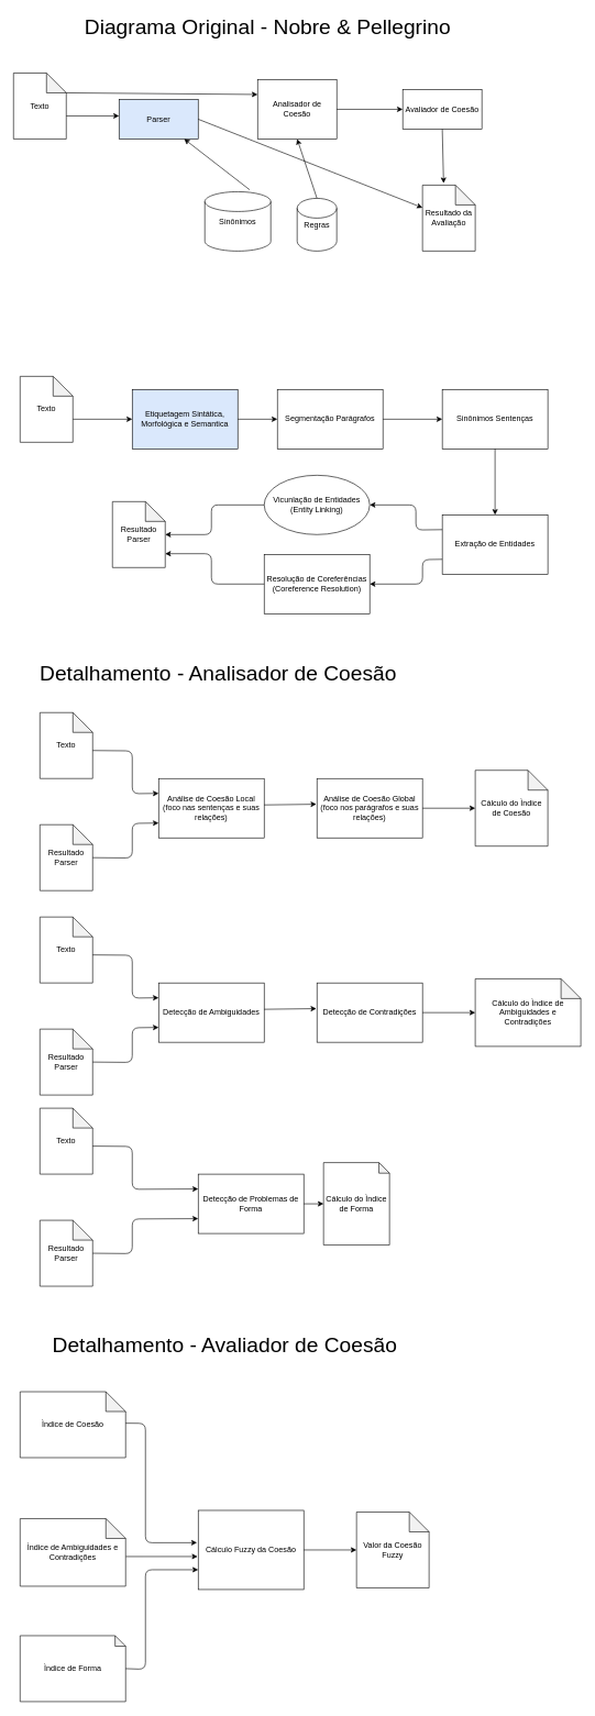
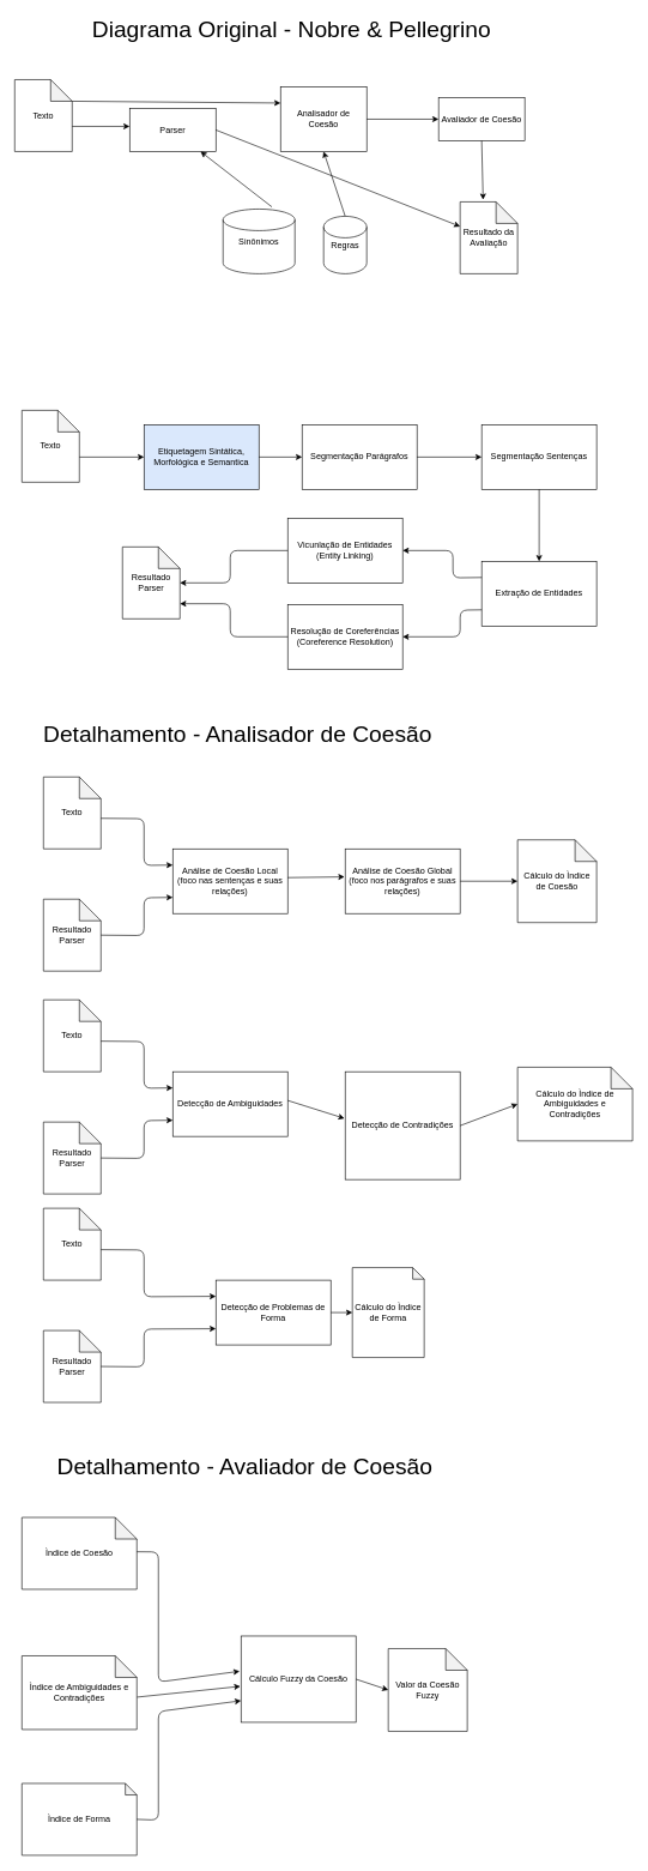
  <mxCell id="0" />
  <mxCell id="1" parent="0" />
  <mxCell id="2" value="Texto" style="shape=note;whiteSpace=wrap;html=1;backgroundOutline=1;darkOpacity=0.05;" parent="1" vertex="1"><mxGeometry x="20" y="110" width="80" height="100" as="geometry" /></mxCell>
- <mxCell id="3" value="Parser" style="rounded=0;whiteSpace=wrap;html=1;fillColor=#dae8fc;" parent="1" vertex="1"><mxGeometry x="180" y="150" width="120" height="60" as="geometry" /></mxCell>
+ <mxCell id="3" value="Parser" style="rounded=0;whiteSpace=wrap;html=1;" parent="1" vertex="1"><mxGeometry x="180" y="150" width="120" height="60" as="geometry" /></mxCell>
  <mxCell id="4" value="" style="endArrow=classic;html=1;exitX=0;exitY=0;exitDx=80;exitDy=65;exitPerimeter=0;" parent="1" source="2" edge="1"><mxGeometry width="50" height="50" relative="1" as="geometry"><mxPoint x="350" y="440" as="sourcePoint" /><mxPoint x="180" y="175" as="targetPoint" /></mxGeometry></mxCell>
  <mxCell id="5" value="Analisador de Coesão" style="rounded=0;whiteSpace=wrap;html=1;" parent="1" vertex="1"><mxGeometry x="390" y="120" width="120" height="90" as="geometry" /></mxCell>
  <mxCell id="6" value="" style="endArrow=classic;html=1;exitX=0;exitY=0;exitDx=80;exitDy=30;exitPerimeter=0;entryX=0;entryY=0.25;entryDx=0;entryDy=0;" parent="1" source="2" target="5" edge="1"><mxGeometry width="50" height="50" relative="1" as="geometry"><mxPoint x="350" y="440" as="sourcePoint" /><mxPoint x="400" y="390" as="targetPoint" /></mxGeometry></mxCell>
  <mxCell id="7" value="Avaliador de Coesão" style="rounded=0;whiteSpace=wrap;html=1;" parent="1" vertex="1"><mxGeometry x="610" y="135" width="120" height="60" as="geometry" /></mxCell>
  <mxCell id="8" value="" style="endArrow=classic;html=1;exitX=1;exitY=0.5;exitDx=0;exitDy=0;entryX=0;entryY=0.5;entryDx=0;entryDy=0;" parent="1" source="5" target="7" edge="1"><mxGeometry width="50" height="50" relative="1" as="geometry"><mxPoint x="350" y="440" as="sourcePoint" /><mxPoint x="400" y="390" as="targetPoint" /></mxGeometry></mxCell>
  <mxCell id="9" value="Regras" style="shape=cylinder2;whiteSpace=wrap;html=1;boundedLbl=1;backgroundOutline=1;size=15;" parent="1" vertex="1"><mxGeometry x="450" y="300" width="60" height="80" as="geometry" /></mxCell>
  <mxCell id="10" value="" style="endArrow=classic;html=1;exitX=1;exitY=0.5;exitDx=0;exitDy=0;" parent="1" source="3" target="14" edge="1"><mxGeometry width="50" height="50" relative="1" as="geometry"><mxPoint x="350" y="440" as="sourcePoint" /><mxPoint x="400" y="390" as="targetPoint" /></mxGeometry></mxCell>
  <mxCell id="11" value="Sinônimos" style="shape=cylinder2;whiteSpace=wrap;html=1;boundedLbl=1;backgroundOutline=1;size=15;" parent="1" vertex="1"><mxGeometry x="310" y="290" width="100" height="90" as="geometry" /></mxCell>
  <mxCell id="12" value="" style="endArrow=classic;html=1;exitX=0.68;exitY=-0.033;exitDx=0;exitDy=0;exitPerimeter=0;" parent="1" source="11" target="3" edge="1"><mxGeometry width="50" height="50" relative="1" as="geometry"><mxPoint x="350" y="440" as="sourcePoint" /><mxPoint x="400" y="390" as="targetPoint" /></mxGeometry></mxCell>
  <mxCell id="13" value="" style="endArrow=classic;html=1;exitX=0.5;exitY=0;exitDx=0;exitDy=0;exitPerimeter=0;entryX=0.5;entryY=1;entryDx=0;entryDy=0;" parent="1" source="9" target="5" edge="1"><mxGeometry width="50" height="50" relative="1" as="geometry"><mxPoint x="350" y="440" as="sourcePoint" /><mxPoint x="400" y="390" as="targetPoint" /></mxGeometry></mxCell>
  <mxCell id="14" value="Resultado da Avaliação" style="shape=note;whiteSpace=wrap;html=1;backgroundOutline=1;darkOpacity=0.05;" parent="1" vertex="1"><mxGeometry x="640" y="280" width="80" height="100" as="geometry" /></mxCell>
  <mxCell id="15" value="" style="endArrow=classic;html=1;exitX=0.5;exitY=1;exitDx=0;exitDy=0;entryX=0.4;entryY=-0.03;entryDx=0;entryDy=0;entryPerimeter=0;" parent="1" source="7" target="14" edge="1"><mxGeometry width="50" height="50" relative="1" as="geometry"><mxPoint x="350" y="440" as="sourcePoint" /><mxPoint x="400" y="390" as="targetPoint" /></mxGeometry></mxCell>
  <mxCell id="16" value="Diagrama Original - Nobre &amp;amp; Pellegrino" style="text;html=1;resizable=0;autosize=1;align=center;verticalAlign=middle;points=[];fillColor=none;strokeColor=none;rounded=0;fontSize=32;" parent="1" vertex="1"><mxGeometry x="120" y="20" width="570" height="40" as="geometry" /></mxCell>
  <mxCell id="17" value="Detalhamento - Analisador de Coesão" style="text;html=1;resizable=0;autosize=1;align=center;verticalAlign=middle;points=[];fillColor=none;strokeColor=none;rounded=0;fontSize=32;" vertex="1" parent="1"><mxGeometry x="50" y="1000" width="560" height="40" as="geometry" /></mxCell>
  <mxCell id="18" value="Texto" style="shape=note;whiteSpace=wrap;html=1;backgroundOutline=1;darkOpacity=0.05;" vertex="1" parent="1"><mxGeometry x="30" y="570" width="80" height="100" as="geometry" /></mxCell>
  <mxCell id="19" value="Etiquetagem Sintática, Morfológica e Semantica" style="rounded=0;whiteSpace=wrap;html=1;fillColor=#dae8fc;" vertex="1" parent="1"><mxGeometry x="200" y="590" width="160" height="90" as="geometry" /></mxCell>
  <mxCell id="20" value="" style="endArrow=classic;html=1;exitX=0;exitY=0;exitDx=80;exitDy=65;exitPerimeter=0;entryX=0;entryY=0.5;entryDx=0;entryDy=0;" edge="1" parent="1" source="18" target="19"><mxGeometry width="50" height="50" relative="1" as="geometry"><mxPoint x="110" y="185" as="sourcePoint" /><mxPoint x="190" y="185" as="targetPoint" /><Array as="points" /></mxGeometry></mxCell>
  <mxCell id="21" value="Segmentação Parágrafos" style="rounded=0;whiteSpace=wrap;html=1;" vertex="1" parent="1"><mxGeometry x="420" y="590" width="160" height="90" as="geometry" /></mxCell>
- <mxCell id="22" value="Sinônimos Sentenças" style="rounded=0;whiteSpace=wrap;html=1;" vertex="1" parent="1"><mxGeometry x="670" y="590" width="160" height="90" as="geometry" /></mxCell>
+ <mxCell id="22" value="Segmentação Sentenças" style="rounded=0;whiteSpace=wrap;html=1;" vertex="1" parent="1"><mxGeometry x="670" y="590" width="160" height="90" as="geometry" /></mxCell>
  <mxCell id="23" value="" style="endArrow=classic;html=1;exitX=1;exitY=0.5;exitDx=0;exitDy=0;" edge="1" parent="1" source="19"><mxGeometry width="50" height="50" relative="1" as="geometry"><mxPoint x="380" y="635" as="sourcePoint" /><mxPoint x="420" y="635" as="targetPoint" /><Array as="points" /></mxGeometry></mxCell>
  <mxCell id="24" value="" style="endArrow=classic;html=1;entryX=0;entryY=0.5;entryDx=0;entryDy=0;exitX=1;exitY=0.5;exitDx=0;exitDy=0;" edge="1" parent="1" source="21" target="22"><mxGeometry width="50" height="50" relative="1" as="geometry"><mxPoint x="590" y="640" as="sourcePoint" /><mxPoint x="650" y="570" as="targetPoint" /><Array as="points" /></mxGeometry></mxCell>
  <mxCell id="25" value="Extração de Entidades" style="rounded=0;whiteSpace=wrap;html=1;" vertex="1" parent="1"><mxGeometry x="670" y="780" width="160" height="90" as="geometry" /></mxCell>
- <mxCell id="26" value="Vicunlação de Entidades (Entity Linking)" style="ellipse;whiteSpace=wrap;html=1;" vertex="1" parent="1"><mxGeometry x="400" y="720" width="160" height="90" as="geometry" /></mxCell>
+ <mxCell id="26" value="Vicunlação de Entidades (Entity Linking)" style="rounded=0;whiteSpace=wrap;html=1;" vertex="1" parent="1"><mxGeometry x="400" y="720" width="160" height="90" as="geometry" /></mxCell>
  <mxCell id="27" value="Resolução de Coreferências&lt;br&gt;(Coreference Resolution)" style="rounded=0;whiteSpace=wrap;html=1;" vertex="1" parent="1"><mxGeometry x="400" y="840" width="160" height="90" as="geometry" /></mxCell>
  <mxCell id="28" value="Resultado&lt;br&gt;Parser" style="shape=note;whiteSpace=wrap;html=1;backgroundOutline=1;darkOpacity=0.05;" vertex="1" parent="1"><mxGeometry x="170" y="760" width="80" height="100" as="geometry" /></mxCell>
  <mxCell id="29" value="" style="endArrow=classic;html=1;exitX=0;exitY=0.25;exitDx=0;exitDy=0;entryX=1;entryY=0.5;entryDx=0;entryDy=0;" edge="1" parent="1" source="25" target="26"><mxGeometry width="50" height="50" relative="1" as="geometry"><mxPoint x="120" y="645" as="sourcePoint" /><mxPoint x="210" y="645" as="targetPoint" /><Array as="points"><mxPoint x="630" y="803" /><mxPoint x="630" y="765" /></Array></mxGeometry></mxCell>
  <mxCell id="30" value="" style="endArrow=classic;html=1;exitX=0;exitY=0.75;exitDx=0;exitDy=0;entryX=1;entryY=0.5;entryDx=0;entryDy=0;" edge="1" parent="1" source="25" target="27"><mxGeometry width="50" height="50" relative="1" as="geometry"><mxPoint x="680" y="812.5" as="sourcePoint" /><mxPoint x="570" y="775" as="targetPoint" /><Array as="points"><mxPoint x="640" y="848" /><mxPoint x="640" y="885" /></Array></mxGeometry></mxCell>
  <mxCell id="31" value="" style="endArrow=classic;html=1;exitX=0;exitY=0.5;exitDx=0;exitDy=0;" edge="1" parent="1" source="26" target="28"><mxGeometry width="50" height="50" relative="1" as="geometry"><mxPoint x="680" y="812.5" as="sourcePoint" /><mxPoint x="570" y="775" as="targetPoint" /><Array as="points"><mxPoint x="320" y="765" /><mxPoint x="320" y="810" /></Array></mxGeometry></mxCell>
  <mxCell id="32" value="" style="endArrow=classic;html=1;exitX=0;exitY=0.5;exitDx=0;exitDy=0;entryX=1;entryY=0.79;entryDx=0;entryDy=0;entryPerimeter=0;" edge="1" parent="1" source="27" target="28"><mxGeometry width="50" height="50" relative="1" as="geometry"><mxPoint x="680" y="857.5" as="sourcePoint" /><mxPoint x="570" y="895" as="targetPoint" /><Array as="points"><mxPoint x="320" y="885" /><mxPoint x="320" y="839" /></Array></mxGeometry></mxCell>
  <mxCell id="33" value="" style="endArrow=classic;html=1;entryX=0.5;entryY=0;entryDx=0;entryDy=0;exitX=0.5;exitY=1;exitDx=0;exitDy=0;" edge="1" parent="1" source="22" target="25"><mxGeometry width="50" height="50" relative="1" as="geometry"><mxPoint x="590" y="645" as="sourcePoint" /><mxPoint x="680" y="645" as="targetPoint" /><Array as="points" /></mxGeometry></mxCell>
  <mxCell id="34" value="Texto" style="shape=note;whiteSpace=wrap;html=1;backgroundOutline=1;darkOpacity=0.05;" vertex="1" parent="1"><mxGeometry x="60" y="1080" width="80" height="100" as="geometry" /></mxCell>
  <mxCell id="35" value="Resultado&lt;br&gt;Parser" style="shape=note;whiteSpace=wrap;html=1;backgroundOutline=1;darkOpacity=0.05;" vertex="1" parent="1"><mxGeometry x="60" y="1250" width="80" height="100" as="geometry" /></mxCell>
  <mxCell id="36" value="Análise de Coesão Local (foco nas sentenças e suas relações)" style="rounded=0;whiteSpace=wrap;html=1;" vertex="1" parent="1"><mxGeometry x="240" y="1180" width="160" height="90" as="geometry" /></mxCell>
  <mxCell id="37" value="Análise de Coesão Global (foco nos parágrafos e suas relações)" style="rounded=0;whiteSpace=wrap;html=1;" vertex="1" parent="1"><mxGeometry x="480" y="1180" width="160" height="90" as="geometry" /></mxCell>
  <mxCell id="38" value="" style="endArrow=classic;html=1;exitX=0;exitY=0.25;exitDx=0;exitDy=0;entryX=0;entryY=0.25;entryDx=0;entryDy=0;" edge="1" parent="1" target="36"><mxGeometry width="50" height="50" relative="1" as="geometry"><mxPoint x="140" y="1137.5" as="sourcePoint" /><mxPoint x="30" y="1100" as="targetPoint" /><Array as="points"><mxPoint x="200" y="1138" /><mxPoint x="200" y="1203" /></Array></mxGeometry></mxCell>
  <mxCell id="39" value="" style="endArrow=classic;html=1;exitX=0;exitY=0.25;exitDx=0;exitDy=0;entryX=0;entryY=0.75;entryDx=0;entryDy=0;" edge="1" parent="1" target="36"><mxGeometry width="50" height="50" relative="1" as="geometry"><mxPoint x="140" y="1300" as="sourcePoint" /><mxPoint x="240" y="1365" as="targetPoint" /><Array as="points"><mxPoint x="200" y="1300.5" /><mxPoint x="200" y="1248" /></Array></mxGeometry></mxCell>
  <mxCell id="40" value="" style="endArrow=classic;html=1;exitX=1;exitY=0.5;exitDx=0;exitDy=0;entryX=-0.006;entryY=0.433;entryDx=0;entryDy=0;entryPerimeter=0;" edge="1" parent="1" target="37"><mxGeometry width="50" height="50" relative="1" as="geometry"><mxPoint x="400" y="1220" as="sourcePoint" /><mxPoint x="460" y="1220" as="targetPoint" /><Array as="points" /></mxGeometry></mxCell>
  <mxCell id="41" value="Cálculo do Ìndice de Coesão" style="shape=note;whiteSpace=wrap;html=1;backgroundOutline=1;darkOpacity=0.05;" vertex="1" parent="1"><mxGeometry x="720" y="1167.5" width="110" height="115" as="geometry" /></mxCell>
  <mxCell id="42" value="" style="endArrow=classic;html=1;exitX=1;exitY=0.5;exitDx=0;exitDy=0;entryX=0;entryY=0.5;entryDx=0;entryDy=0;entryPerimeter=0;" edge="1" parent="1" source="37" target="41"><mxGeometry width="50" height="50" relative="1" as="geometry"><mxPoint x="410" y="1230" as="sourcePoint" /><mxPoint x="489.04" y="1228.97" as="targetPoint" /><Array as="points" /></mxGeometry></mxCell>
  <mxCell id="43" value="Texto" style="shape=note;whiteSpace=wrap;html=1;backgroundOutline=1;darkOpacity=0.05;" vertex="1" parent="1"><mxGeometry x="60" y="1390" width="80" height="100" as="geometry" /></mxCell>
  <mxCell id="44" value="Resultado&lt;br&gt;Parser" style="shape=note;whiteSpace=wrap;html=1;backgroundOutline=1;darkOpacity=0.05;" vertex="1" parent="1"><mxGeometry x="60" y="1560" width="80" height="100" as="geometry" /></mxCell>
  <mxCell id="45" value="Detecção de Ambiguidades" style="rounded=0;whiteSpace=wrap;html=1;" vertex="1" parent="1"><mxGeometry x="240" y="1490" width="160" height="90" as="geometry" /></mxCell>
- <mxCell id="46" value="Detecção de Contradições" style="rounded=0;whiteSpace=wrap;html=1;" vertex="1" parent="1"><mxGeometry x="480" y="1490" width="160" height="90" as="geometry" /></mxCell>
+ <mxCell id="46" value="Detecção de Contradições" style="rounded=0;whiteSpace=wrap;html=1;" vertex="1" parent="1"><mxGeometry x="480" y="1490" width="160" height="150" as="geometry" /></mxCell>
  <mxCell id="47" value="" style="endArrow=classic;html=1;exitX=0;exitY=0.25;exitDx=0;exitDy=0;entryX=0;entryY=0.25;entryDx=0;entryDy=0;" edge="1" parent="1" target="45"><mxGeometry width="50" height="50" relative="1" as="geometry"><mxPoint x="140" y="1447.5" as="sourcePoint" /><mxPoint x="30" y="1410" as="targetPoint" /><Array as="points"><mxPoint x="200" y="1448" /><mxPoint x="200" y="1513" /></Array></mxGeometry></mxCell>
  <mxCell id="48" value="" style="endArrow=classic;html=1;exitX=0;exitY=0.25;exitDx=0;exitDy=0;entryX=0;entryY=0.75;entryDx=0;entryDy=0;" edge="1" parent="1" target="45"><mxGeometry width="50" height="50" relative="1" as="geometry"><mxPoint x="140" y="1610" as="sourcePoint" /><mxPoint x="240" y="1675" as="targetPoint" /><Array as="points"><mxPoint x="200" y="1610.5" /><mxPoint x="200" y="1558" /></Array></mxGeometry></mxCell>
  <mxCell id="49" value="" style="endArrow=classic;html=1;exitX=1;exitY=0.5;exitDx=0;exitDy=0;entryX=-0.006;entryY=0.433;entryDx=0;entryDy=0;entryPerimeter=0;" edge="1" parent="1" target="46"><mxGeometry width="50" height="50" relative="1" as="geometry"><mxPoint x="400" y="1530" as="sourcePoint" /><mxPoint x="460" y="1530" as="targetPoint" /><Array as="points" /></mxGeometry></mxCell>
  <mxCell id="50" value="Cálculo do Ìndice de Ambiguidades e Contradições" style="shape=note;whiteSpace=wrap;html=1;backgroundOutline=1;darkOpacity=0.05;" vertex="1" parent="1"><mxGeometry x="720" y="1483.75" width="160" height="102.5" as="geometry" /></mxCell>
  <mxCell id="51" value="" style="endArrow=classic;html=1;exitX=1;exitY=0.5;exitDx=0;exitDy=0;entryX=0;entryY=0.5;entryDx=0;entryDy=0;entryPerimeter=0;" edge="1" parent="1" source="46" target="50"><mxGeometry width="50" height="50" relative="1" as="geometry"><mxPoint x="410" y="1540" as="sourcePoint" /><mxPoint x="489.04" y="1538.97" as="targetPoint" /><Array as="points" /></mxGeometry></mxCell>
  <mxCell id="52" value="Texto" style="shape=note;whiteSpace=wrap;html=1;backgroundOutline=1;darkOpacity=0.05;" vertex="1" parent="1"><mxGeometry x="60" y="1680" width="80" height="100" as="geometry" /></mxCell>
  <mxCell id="53" value="Resultado&lt;br&gt;Parser" style="shape=note;whiteSpace=wrap;html=1;backgroundOutline=1;darkOpacity=0.05;" vertex="1" parent="1"><mxGeometry x="60" y="1850" width="80" height="100" as="geometry" /></mxCell>
  <mxCell id="54" value="Detecção de Problemas de Forma" style="rounded=0;whiteSpace=wrap;html=1;" vertex="1" parent="1"><mxGeometry x="300" y="1780" width="160" height="90" as="geometry" /></mxCell>
  <mxCell id="55" value="" style="endArrow=classic;html=1;exitX=0;exitY=0.25;exitDx=0;exitDy=0;entryX=0;entryY=0.25;entryDx=0;entryDy=0;" edge="1" parent="1" target="54"><mxGeometry width="50" height="50" relative="1" as="geometry"><mxPoint x="140" y="1737.5" as="sourcePoint" /><mxPoint x="30" y="1700" as="targetPoint" /><Array as="points"><mxPoint x="200" y="1738" /><mxPoint x="200" y="1803" /></Array></mxGeometry></mxCell>
  <mxCell id="56" value="" style="endArrow=classic;html=1;exitX=0;exitY=0.25;exitDx=0;exitDy=0;entryX=0;entryY=0.75;entryDx=0;entryDy=0;" edge="1" parent="1" target="54"><mxGeometry width="50" height="50" relative="1" as="geometry"><mxPoint x="140" y="1900" as="sourcePoint" /><mxPoint x="240" y="1965" as="targetPoint" /><Array as="points"><mxPoint x="200" y="1900.5" /><mxPoint x="200" y="1848" /></Array></mxGeometry></mxCell>
  <mxCell id="57" value="Cálculo do Ìndice de Forma" style="shape=note;whiteSpace=wrap;html=1;backgroundOutline=1;darkOpacity=0.05;size=16;" vertex="1" parent="1"><mxGeometry x="490" y="1762.5" width="100" height="125" as="geometry" /></mxCell>
  <mxCell id="58" value="" style="endArrow=classic;html=1;exitX=1;exitY=0.5;exitDx=0;exitDy=0;entryX=0;entryY=0.5;entryDx=0;entryDy=0;entryPerimeter=0;" edge="1" parent="1" source="54" target="57"><mxGeometry width="50" height="50" relative="1" as="geometry"><mxPoint x="640" y="1825" as="sourcePoint" /><mxPoint x="489.04" y="1828.97" as="targetPoint" /><Array as="points" /></mxGeometry></mxCell>
  <mxCell id="59" value="Detalhamento - Avaliador de Coesão" style="text;html=1;resizable=0;autosize=1;align=center;verticalAlign=middle;points=[];fillColor=none;strokeColor=none;rounded=0;fontSize=32;" vertex="1" parent="1"><mxGeometry x="70" y="2020" width="540" height="40" as="geometry" /></mxCell>
- <mxCell id="60" value="Cálculo Fuzzy da Coesão" style="rounded=0;whiteSpace=wrap;html=1;" vertex="1" parent="1"><mxGeometry x="300" y="2290" width="160" height="120" as="geometry" /></mxCell>
+ <mxCell id="60" value="Cálculo Fuzzy da Coesão" style="rounded=0;whiteSpace=wrap;html=1;" vertex="1" parent="1"><mxGeometry x="335" y="2275" width="160" height="120" as="geometry" /></mxCell>
  <mxCell id="61" value="" style="endArrow=classic;html=1;exitX=0;exitY=0.25;exitDx=0;exitDy=0;entryX=-0.012;entryY=0.408;entryDx=0;entryDy=0;entryPerimeter=0;" edge="1" parent="1" target="60"><mxGeometry width="50" height="50" relative="1" as="geometry"><mxPoint x="160" y="2157.5" as="sourcePoint" /><mxPoint x="300" y="2320" as="targetPoint" /><Array as="points"><mxPoint x="220" y="2158" /><mxPoint x="220" y="2339" /></Array></mxGeometry></mxCell>
  <mxCell id="62" value="" style="endArrow=classic;html=1;entryX=-0.006;entryY=0.583;entryDx=0;entryDy=0;entryPerimeter=0;" edge="1" parent="1" target="60"><mxGeometry width="50" height="50" relative="1" as="geometry"><mxPoint x="190" y="2360" as="sourcePoint" /><mxPoint x="260" y="2385" as="targetPoint" /><Array as="points" /></mxGeometry></mxCell>
  <mxCell id="63" value="Valor da Coesão Fuzzy" style="shape=note;whiteSpace=wrap;html=1;backgroundOutline=1;darkOpacity=0.05;" vertex="1" parent="1"><mxGeometry x="540" y="2292.5" width="110" height="115" as="geometry" /></mxCell>
  <mxCell id="64" value="" style="endArrow=classic;html=1;exitX=1;exitY=0.5;exitDx=0;exitDy=0;entryX=0;entryY=0.5;entryDx=0;entryDy=0;entryPerimeter=0;" edge="1" parent="1" source="60" target="63"><mxGeometry width="50" height="50" relative="1" as="geometry"><mxPoint x="660" y="2245" as="sourcePoint" /><mxPoint x="509.04" y="2248.97" as="targetPoint" /><Array as="points" /></mxGeometry></mxCell>
  <mxCell id="65" value="Ìndice de Coesão" style="shape=note;whiteSpace=wrap;html=1;backgroundOutline=1;darkOpacity=0.05;" vertex="1" parent="1"><mxGeometry x="30" y="2110" width="160" height="100" as="geometry" /></mxCell>
  <mxCell id="66" value="Ìndice de Ambiguidades e Contradições" style="shape=note;whiteSpace=wrap;html=1;backgroundOutline=1;darkOpacity=0.05;" vertex="1" parent="1"><mxGeometry x="30" y="2302.5" width="160" height="102.5" as="geometry" /></mxCell>
  <mxCell id="67" value="Ìndice de Forma" style="shape=note;whiteSpace=wrap;html=1;backgroundOutline=1;darkOpacity=0.05;size=16;" vertex="1" parent="1"><mxGeometry x="30" y="2480" width="160" height="100" as="geometry" /></mxCell>
  <mxCell id="68" value="" style="endArrow=classic;html=1;exitX=0;exitY=0.25;exitDx=0;exitDy=0;entryX=0;entryY=0.75;entryDx=0;entryDy=0;" edge="1" parent="1" target="60"><mxGeometry width="50" height="50" relative="1" as="geometry"><mxPoint x="190" y="2530" as="sourcePoint" /><mxPoint x="330" y="2692.5" as="targetPoint" /><Array as="points"><mxPoint x="220" y="2531" /><mxPoint x="220" y="2380" /></Array></mxGeometry></mxCell>
